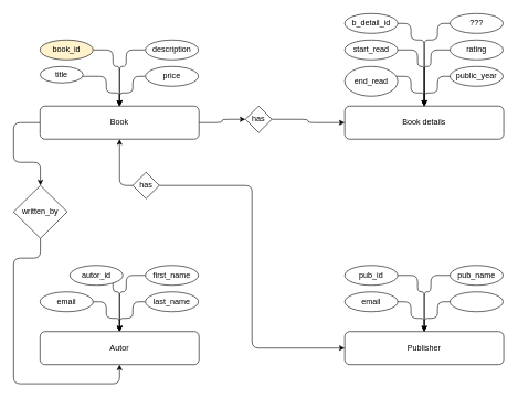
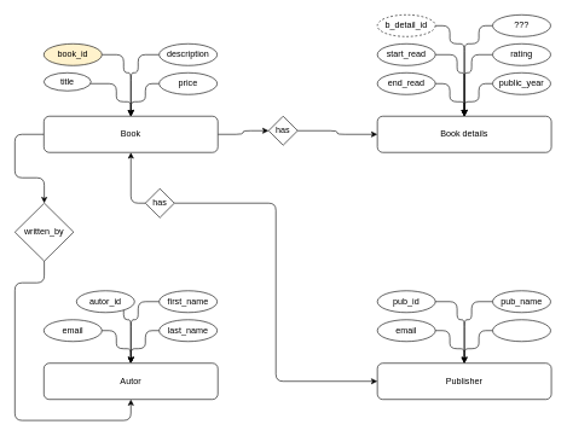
  <mxCell id="0" />
  <mxCell id="1" parent="0" />
  <mxCell id="2" style="edgeStyle=orthogonalEdgeStyle;html=1;entryX=0.5;entryY=0;entryDx=0;entryDy=0;" parent="1" source="4" target="45" edge="1"><mxGeometry relative="1" as="geometry"><Array as="points"><mxPoint x="20" y="185" /><mxPoint x="20" y="245" /><mxPoint x="61" y="245" /></Array></mxGeometry></mxCell>
  <mxCell id="3" style="edgeStyle=orthogonalEdgeStyle;html=1;entryX=0;entryY=0.5;entryDx=0;entryDy=0;" parent="1" source="4" target="47" edge="1"><mxGeometry relative="1" as="geometry" /></mxCell>
  <mxCell id="4" value="Book" style="rounded=1;whiteSpace=wrap;html=1;" parent="1" vertex="1"><mxGeometry x="60" y="160" width="240" height="50" as="geometry" /></mxCell>
  <mxCell id="5" style="edgeStyle=orthogonalEdgeStyle;html=1;entryX=0.5;entryY=0;entryDx=0;entryDy=0;" parent="1" source="6" target="4" edge="1"><mxGeometry relative="1" as="geometry"><mxPoint x="200" y="180" as="targetPoint" /><Array as="points"><mxPoint x="190" y="75" /><mxPoint x="190" y="100" /><mxPoint x="180" y="100" /></Array></mxGeometry></mxCell>
  <mxCell id="6" value="description" style="ellipse;whiteSpace=wrap;html=1;" parent="1" vertex="1"><mxGeometry x="219" y="60" width="80" height="30" as="geometry" /></mxCell>
  <mxCell id="7" style="edgeStyle=orthogonalEdgeStyle;html=1;entryX=0.5;entryY=0;entryDx=0;entryDy=0;" parent="1" source="8" target="4" edge="1"><mxGeometry relative="1" as="geometry"><mxPoint x="160" y="180" as="targetPoint" /><Array as="points"><mxPoint x="170" y="75" /><mxPoint x="170" y="100" /><mxPoint x="180" y="100" /></Array></mxGeometry></mxCell>
  <mxCell id="8" value="book_id" style="ellipse;whiteSpace=wrap;html=1;fillColor=#fff2cc;" parent="1" vertex="1"><mxGeometry x="60" y="60" width="80" height="30" as="geometry" /></mxCell>
  <mxCell id="9" style="edgeStyle=orthogonalEdgeStyle;html=1;" parent="1" source="10" edge="1"><mxGeometry relative="1" as="geometry"><mxPoint x="180" y="160" as="targetPoint" /><Array as="points"><mxPoint x="160" y="115" /><mxPoint x="160" y="140" /><mxPoint x="180" y="140" /></Array></mxGeometry></mxCell>
  <mxCell id="10" value="title" style="ellipse;whiteSpace=wrap;html=1;" parent="1" vertex="1"><mxGeometry x="60" y="100" width="65" height="25" as="geometry" /></mxCell>
  <mxCell id="11" style="edgeStyle=orthogonalEdgeStyle;html=1;entryX=0.5;entryY=0;entryDx=0;entryDy=0;" parent="1" source="12" target="4" edge="1"><mxGeometry relative="1" as="geometry"><mxPoint x="210" y="180" as="targetPoint" /><Array as="points"><mxPoint x="200" y="115" /><mxPoint x="200" y="140" /><mxPoint x="180" y="140" /></Array></mxGeometry></mxCell>
  <mxCell id="12" value="price" style="ellipse;whiteSpace=wrap;html=1;" parent="1" vertex="1"><mxGeometry x="219" y="100" width="80" height="30" as="geometry" /></mxCell>
  <mxCell id="13" value="Book details" style="rounded=1;whiteSpace=wrap;html=1;" parent="1" vertex="1"><mxGeometry x="520" y="160" width="240" height="50" as="geometry" /></mxCell>
  <mxCell id="14" style="edgeStyle=orthogonalEdgeStyle;html=1;entryX=0.5;entryY=0;entryDx=0;entryDy=0;" parent="1" source="15" target="13" edge="1"><mxGeometry relative="1" as="geometry"><mxPoint x="660" y="180" as="targetPoint" /><Array as="points"><mxPoint x="650" y="75" /><mxPoint x="650" y="100" /><mxPoint x="640" y="100" /></Array></mxGeometry></mxCell>
  <mxCell id="15" value="rating" style="ellipse;whiteSpace=wrap;html=1;" parent="1" vertex="1"><mxGeometry x="679" y="60" width="80" height="30" as="geometry" /></mxCell>
  <mxCell id="16" style="edgeStyle=orthogonalEdgeStyle;html=1;entryX=0.5;entryY=0;entryDx=0;entryDy=0;" parent="1" source="17" target="13" edge="1"><mxGeometry relative="1" as="geometry"><mxPoint x="620" y="180" as="targetPoint" /><Array as="points"><mxPoint x="630" y="75" /><mxPoint x="630" y="100" /><mxPoint x="640" y="100" /></Array></mxGeometry></mxCell>
  <mxCell id="17" value="start_read" style="ellipse;whiteSpace=wrap;html=1;" parent="1" vertex="1"><mxGeometry x="520" y="60" width="80" height="30" as="geometry" /></mxCell>
  <mxCell id="18" style="edgeStyle=orthogonalEdgeStyle;html=1;" parent="1" source="19" edge="1"><mxGeometry relative="1" as="geometry"><mxPoint x="640" y="160" as="targetPoint" /><Array as="points"><mxPoint x="620" y="115" /><mxPoint x="620" y="140" /><mxPoint x="640" y="140" /></Array></mxGeometry></mxCell>
- <mxCell id="19" value="end_read" style="ellipse;whiteSpace=wrap;html=1;" parent="1" vertex="1"><mxGeometry x="520" y="100" width="80" height="45" as="geometry" /></mxCell>
+ <mxCell id="19" value="end_read" style="ellipse;whiteSpace=wrap;html=1;" parent="1" vertex="1"><mxGeometry x="520" y="100" width="80" height="30" as="geometry" /></mxCell>
  <mxCell id="20" style="edgeStyle=orthogonalEdgeStyle;html=1;entryX=0.5;entryY=0;entryDx=0;entryDy=0;" parent="1" source="21" target="13" edge="1"><mxGeometry relative="1" as="geometry"><mxPoint x="670" y="180" as="targetPoint" /><Array as="points"><mxPoint x="660" y="115" /><mxPoint x="660" y="140" /><mxPoint x="640" y="140" /></Array></mxGeometry></mxCell>
  <mxCell id="21" value="public_year" style="ellipse;whiteSpace=wrap;html=1;" parent="1" vertex="1"><mxGeometry x="679" y="100" width="80" height="30" as="geometry" /></mxCell>
  <mxCell id="22" value="Autor" style="rounded=1;whiteSpace=wrap;html=1;" parent="1" vertex="1"><mxGeometry x="60" y="501" width="240" height="50" as="geometry" /></mxCell>
  <mxCell id="23" style="edgeStyle=orthogonalEdgeStyle;html=1;entryX=0.5;entryY=0;entryDx=0;entryDy=0;" parent="1" source="24" target="22" edge="1"><mxGeometry relative="1" as="geometry"><mxPoint x="200" y="521" as="targetPoint" /><Array as="points"><mxPoint x="190" y="416" /><mxPoint x="190" y="441" /><mxPoint x="180" y="441" /></Array></mxGeometry></mxCell>
  <mxCell id="24" value="first_name" style="ellipse;whiteSpace=wrap;html=1;" parent="1" vertex="1"><mxGeometry x="219" y="401" width="80" height="30" as="geometry" /></mxCell>
  <mxCell id="25" style="edgeStyle=orthogonalEdgeStyle;html=1;entryX=0.5;entryY=0;entryDx=0;entryDy=0;" parent="1" source="26" target="22" edge="1"><mxGeometry relative="1" as="geometry"><mxPoint x="160" y="521" as="targetPoint" /><Array as="points"><mxPoint x="170" y="416" /><mxPoint x="170" y="441" /><mxPoint x="180" y="441" /></Array></mxGeometry></mxCell>
  <mxCell id="26" value="autor_id" style="ellipse;whiteSpace=wrap;html=1;" parent="1" vertex="1"><mxGeometry x="105" y="401" width="80" height="30" as="geometry" /></mxCell>
  <mxCell id="27" style="edgeStyle=orthogonalEdgeStyle;html=1;" parent="1" source="28" edge="1"><mxGeometry relative="1" as="geometry"><mxPoint x="180" y="501" as="targetPoint" /><Array as="points"><mxPoint x="160" y="456" /><mxPoint x="160" y="481" /><mxPoint x="180" y="481" /></Array></mxGeometry></mxCell>
  <mxCell id="28" value="email" style="ellipse;whiteSpace=wrap;html=1;" parent="1" vertex="1"><mxGeometry x="60" y="441" width="80" height="30" as="geometry" /></mxCell>
  <mxCell id="29" style="edgeStyle=orthogonalEdgeStyle;html=1;entryX=0.5;entryY=0;entryDx=0;entryDy=0;" parent="1" source="30" target="22" edge="1"><mxGeometry relative="1" as="geometry"><mxPoint x="210" y="521" as="targetPoint" /><Array as="points"><mxPoint x="200" y="456" /><mxPoint x="200" y="481" /><mxPoint x="180" y="481" /></Array></mxGeometry></mxCell>
  <mxCell id="30" value="last_name" style="ellipse;whiteSpace=wrap;html=1;" parent="1" vertex="1"><mxGeometry x="219" y="441" width="80" height="30" as="geometry" /></mxCell>
  <mxCell id="31" style="edgeStyle=orthogonalEdgeStyle;html=1;entryX=0.5;entryY=-0.011;entryDx=0;entryDy=0;entryPerimeter=0;" parent="1" source="32" target="13" edge="1"><mxGeometry relative="1" as="geometry"><mxPoint x="640" y="150" as="targetPoint" /><Array as="points"><mxPoint x="660" y="35" /><mxPoint x="660" y="60" /><mxPoint x="640" y="60" /></Array></mxGeometry></mxCell>
  <mxCell id="32" value="???" style="ellipse;whiteSpace=wrap;html=1;" parent="1" vertex="1"><mxGeometry x="679" y="20" width="80" height="30" as="geometry" /></mxCell>
  <mxCell id="33" style="edgeStyle=orthogonalEdgeStyle;html=1;entryX=0.5;entryY=0;entryDx=0;entryDy=0;" parent="1" source="34" target="13" edge="1"><mxGeometry relative="1" as="geometry"><Array as="points"><mxPoint x="620" y="35" /><mxPoint x="620" y="60" /><mxPoint x="640" y="60" /></Array></mxGeometry></mxCell>
- <mxCell id="34" value="b_detail_id" style="ellipse;whiteSpace=wrap;html=1;" parent="1" vertex="1"><mxGeometry x="520" y="20" width="80" height="30" as="geometry" /></mxCell>
+ <mxCell id="34" value="b_detail_id" style="ellipse;whiteSpace=wrap;html=1;dashed=1;" parent="1" vertex="1"><mxGeometry x="520" y="20" width="80" height="30" as="geometry" /></mxCell>
  <mxCell id="35" value="Publisher" style="rounded=1;whiteSpace=wrap;html=1;" parent="1" vertex="1"><mxGeometry x="520" y="501" width="240" height="50" as="geometry" /></mxCell>
  <mxCell id="36" style="edgeStyle=orthogonalEdgeStyle;html=1;entryX=0.5;entryY=0;entryDx=0;entryDy=0;" parent="1" source="37" target="35" edge="1"><mxGeometry relative="1" as="geometry"><mxPoint x="660" y="521" as="targetPoint" /><Array as="points"><mxPoint x="650" y="416" /><mxPoint x="650" y="441" /><mxPoint x="640" y="441" /></Array></mxGeometry></mxCell>
  <mxCell id="37" value="pub_name" style="ellipse;whiteSpace=wrap;html=1;" parent="1" vertex="1"><mxGeometry x="679" y="401" width="80" height="30" as="geometry" /></mxCell>
  <mxCell id="38" style="edgeStyle=orthogonalEdgeStyle;html=1;entryX=0.5;entryY=0;entryDx=0;entryDy=0;endArrow=none;" parent="1" source="39" target="35" edge="1"><mxGeometry relative="1" as="geometry"><mxPoint x="620" y="521" as="targetPoint" /><Array as="points"><mxPoint x="630" y="416" /><mxPoint x="630" y="441" /><mxPoint x="640" y="441" /></Array></mxGeometry></mxCell>
  <mxCell id="39" value="pub_id" style="ellipse;whiteSpace=wrap;html=1;" parent="1" vertex="1"><mxGeometry x="520" y="401" width="80" height="30" as="geometry" /></mxCell>
  <mxCell id="40" style="edgeStyle=orthogonalEdgeStyle;html=1;" parent="1" source="41" edge="1"><mxGeometry relative="1" as="geometry"><mxPoint x="640" y="501" as="targetPoint" /><Array as="points"><mxPoint x="620" y="456" /><mxPoint x="620" y="481" /><mxPoint x="640" y="481" /></Array></mxGeometry></mxCell>
  <mxCell id="41" value="email" style="ellipse;whiteSpace=wrap;html=1;" parent="1" vertex="1"><mxGeometry x="520" y="441" width="80" height="30" as="geometry" /></mxCell>
  <mxCell id="42" style="edgeStyle=orthogonalEdgeStyle;html=1;entryX=0.5;entryY=0;entryDx=0;entryDy=0;" parent="1" source="43" target="35" edge="1"><mxGeometry relative="1" as="geometry"><mxPoint x="670" y="521" as="targetPoint" /><Array as="points"><mxPoint x="660" y="456" /><mxPoint x="660" y="481" /><mxPoint x="640" y="481" /></Array></mxGeometry></mxCell>
  <mxCell id="43" value="" style="ellipse;whiteSpace=wrap;html=1;" parent="1" vertex="1"><mxGeometry x="679" y="441" width="80" height="30" as="geometry" /></mxCell>
  <mxCell id="44" style="edgeStyle=orthogonalEdgeStyle;html=1;entryX=0.5;entryY=1;entryDx=0;entryDy=0;" parent="1" source="45" target="22" edge="1"><mxGeometry relative="1" as="geometry"><Array as="points"><mxPoint x="61" y="390" /><mxPoint x="20" y="390" /><mxPoint x="20" y="580" /><mxPoint x="180" y="580" /></Array></mxGeometry></mxCell>
  <mxCell id="45" value="written_by" style="rhombus;whiteSpace=wrap;html=1;" parent="1" vertex="1"><mxGeometry x="20" y="280" width="81" height="80" as="geometry" /></mxCell>
  <mxCell id="46" value="" style="edgeStyle=orthogonalEdgeStyle;html=1;" parent="1" source="47" target="13" edge="1"><mxGeometry relative="1" as="geometry" /></mxCell>
  <mxCell id="47" value="has" style="rhombus;whiteSpace=wrap;html=1;" parent="1" vertex="1"><mxGeometry x="370" y="160" width="40" height="40" as="geometry" /></mxCell>
  <mxCell id="48" value="" style="edgeStyle=orthogonalEdgeStyle;html=1;" parent="1" source="50" target="4" edge="1"><mxGeometry relative="1" as="geometry"><Array as="points"><mxPoint x="180" y="280" /></Array></mxGeometry></mxCell>
  <mxCell id="49" style="edgeStyle=orthogonalEdgeStyle;html=1;entryX=0;entryY=0.5;entryDx=0;entryDy=0;" parent="1" source="50" target="35" edge="1"><mxGeometry relative="1" as="geometry" /></mxCell>
  <mxCell id="50" value="has" style="rhombus;whiteSpace=wrap;html=1;" parent="1" vertex="1"><mxGeometry x="200" y="260" width="40" height="40" as="geometry" /></mxCell>
